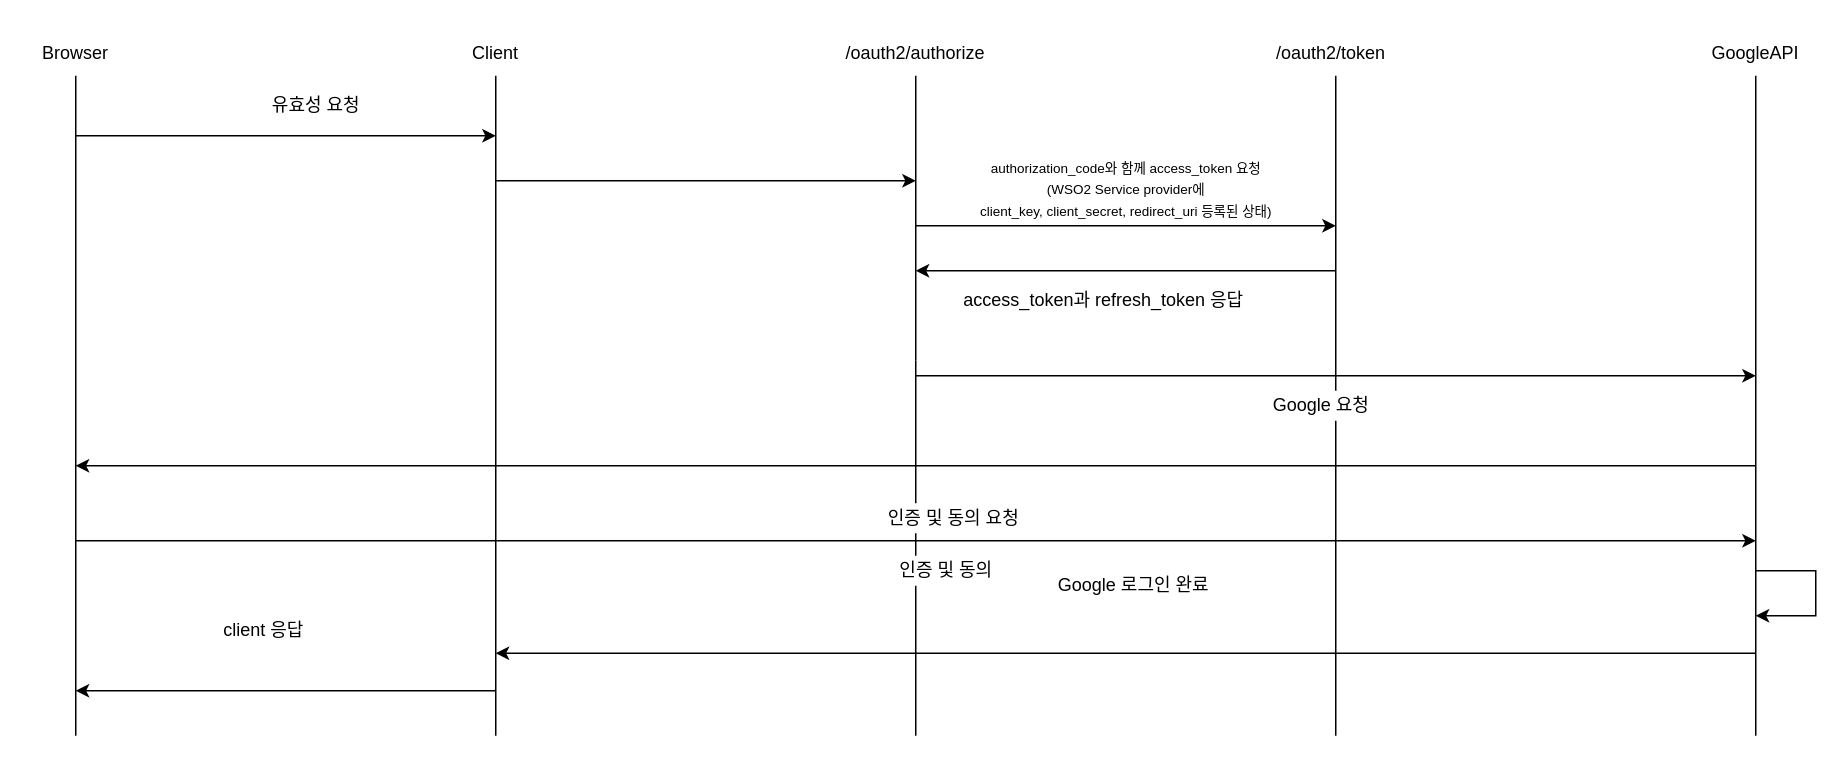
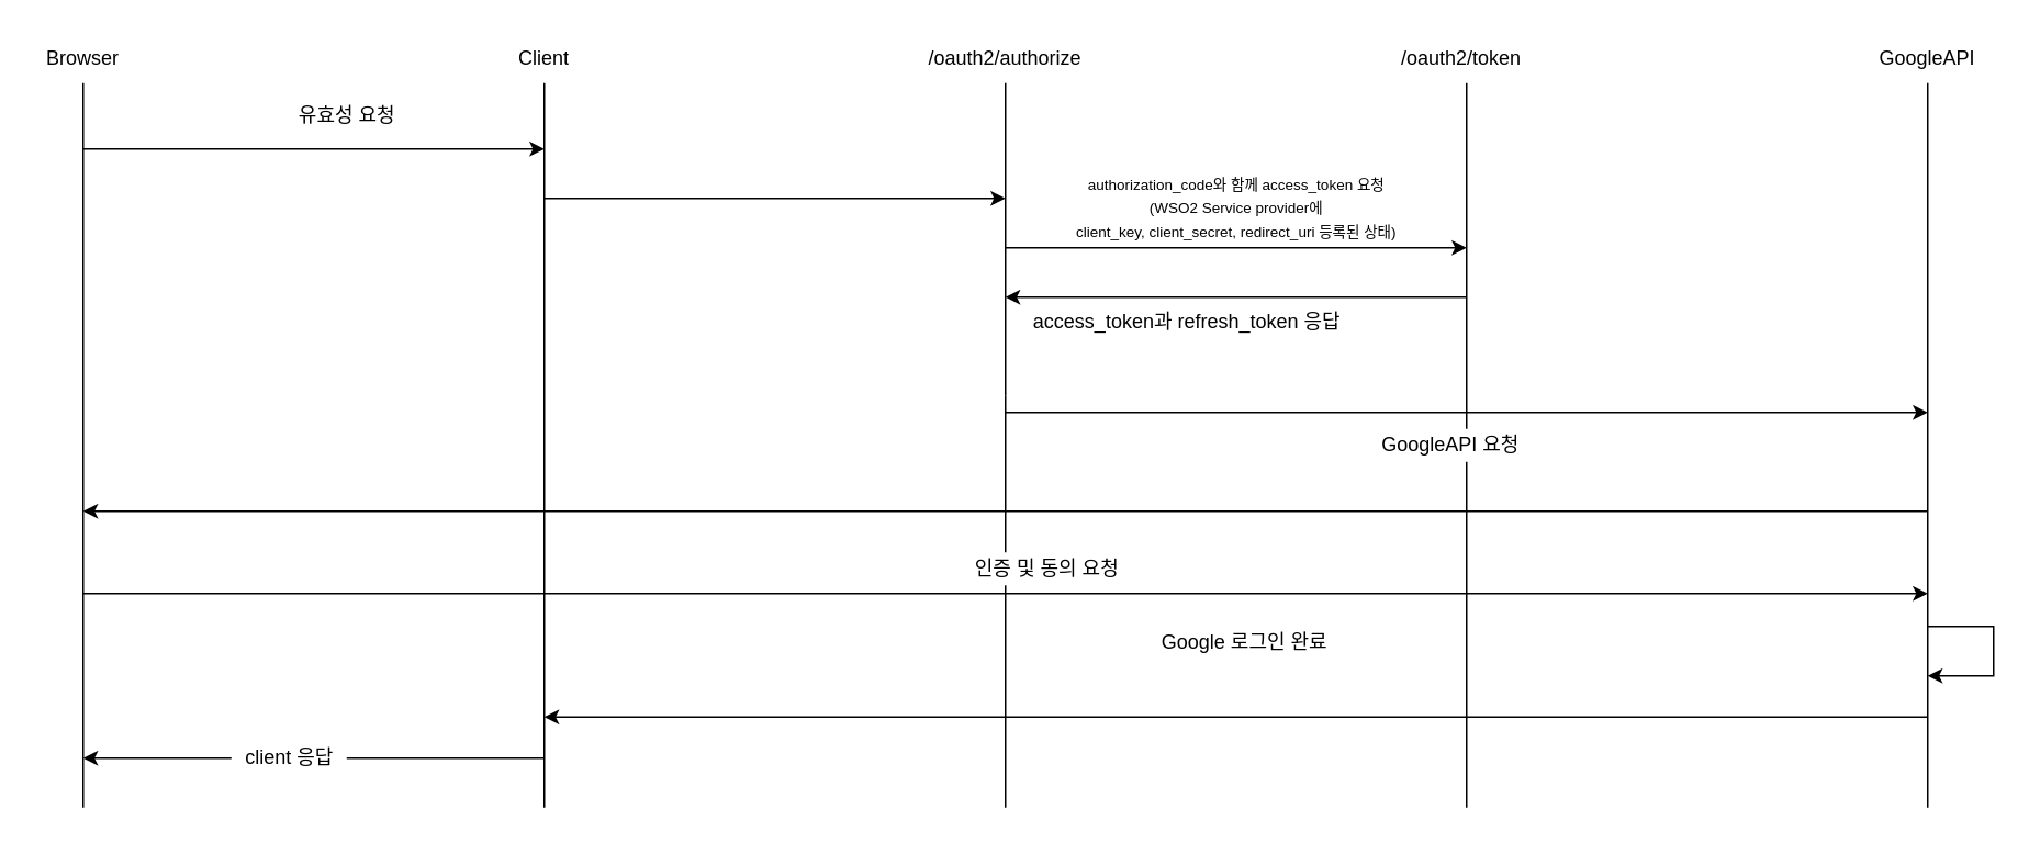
  <mxCell id="0" />
  <mxCell id="1" parent="0" />
  <mxCell id="2" value="" style="endArrow=none;html=1;rounded=0;" edge="1" parent="1"><mxGeometry width="50" height="50" relative="1" as="geometry"><mxPoint x="330" y="490" as="sourcePoint" /><mxPoint x="330" y="50" as="targetPoint" /></mxGeometry></mxCell>
  <mxCell id="3" value="" style="endArrow=none;html=1;rounded=0;startArrow=none;" edge="1" parent="1"><mxGeometry width="50" height="50" relative="1" as="geometry"><mxPoint x="610" y="240" as="sourcePoint" /><mxPoint x="610" y="50" as="targetPoint" /></mxGeometry></mxCell>
  <mxCell id="4" value="" style="endArrow=none;html=1;rounded=0;" edge="1" parent="1"><mxGeometry width="50" height="50" relative="1" as="geometry"><mxPoint x="890" y="490" as="sourcePoint" /><mxPoint x="890" y="50" as="targetPoint" /></mxGeometry></mxCell>
  <mxCell id="5" value="" style="endArrow=none;html=1;rounded=0;" edge="1" parent="1"><mxGeometry width="50" height="50" relative="1" as="geometry"><mxPoint x="50" y="490" as="sourcePoint" /><mxPoint x="50" y="50" as="targetPoint" /></mxGeometry></mxCell>
  <mxCell id="6" value="" style="endArrow=none;html=1;rounded=0;" edge="1" parent="1"><mxGeometry width="50" height="50" relative="1" as="geometry"><mxPoint x="1170" y="490" as="sourcePoint" /><mxPoint x="1170" y="50" as="targetPoint" /></mxGeometry></mxCell>
  <mxCell id="7" value="Browser" style="text;html=1;strokeColor=none;fillColor=none;align=center;verticalAlign=middle;whiteSpace=wrap;rounded=0;" vertex="1" parent="1"><mxGeometry x="20" y="20" width="60" height="30" as="geometry" /></mxCell>
  <mxCell id="8" value="Client" style="text;html=1;strokeColor=none;fillColor=none;align=center;verticalAlign=middle;whiteSpace=wrap;rounded=0;" vertex="1" parent="1"><mxGeometry x="300" y="20" width="60" height="30" as="geometry" /></mxCell>
  <mxCell id="9" value="/oauth2/authorize" style="text;html=1;strokeColor=none;fillColor=none;align=center;verticalAlign=middle;whiteSpace=wrap;rounded=0;" vertex="1" parent="1"><mxGeometry x="580" y="20" width="60" height="30" as="geometry" /></mxCell>
  <mxCell id="10" value="/oauth2/token" style="text;html=1;strokeColor=none;fillColor=none;align=center;verticalAlign=middle;whiteSpace=wrap;rounded=0;" vertex="1" parent="1"><mxGeometry x="857" y="20" width="60" height="30" as="geometry" /></mxCell>
  <mxCell id="11" value="GoogleAPI" style="text;html=1;strokeColor=none;fillColor=none;align=center;verticalAlign=middle;whiteSpace=wrap;rounded=0;" vertex="1" parent="1"><mxGeometry x="1140" y="20" width="60" height="30" as="geometry" /></mxCell>
  <mxCell id="12" value="" style="endArrow=classic;html=1;rounded=0;" edge="1" parent="1"><mxGeometry width="50" height="50" relative="1" as="geometry"><mxPoint x="50" y="90" as="sourcePoint" /><mxPoint x="330" y="90" as="targetPoint" /></mxGeometry></mxCell>
  <mxCell id="13" value="유효성 요청" style="text;html=1;align=center;verticalAlign=middle;resizable=0;points=[];autosize=1;strokeColor=none;fillColor=none;" vertex="1" parent="1"><mxGeometry x="170" y="60" width="80" height="20" as="geometry" /></mxCell>
  <mxCell id="14" value="" style="endArrow=classic;html=1;rounded=0;" edge="1" parent="1"><mxGeometry width="50" height="50" relative="1" as="geometry"><mxPoint x="330" y="120" as="sourcePoint" /><mxPoint x="610" y="120" as="targetPoint" /></mxGeometry></mxCell>
  <mxCell id="15" value="&lt;font style=&quot;font-size: 9px&quot;&gt;authorization_code와 함께 access_token 요청&lt;br&gt;(WSO2 Service provider에&lt;br&gt;client_key, client_secret, redirect_uri 등록된 상태)&lt;/font&gt;" style="text;html=1;align=center;verticalAlign=middle;resizable=0;points=[];autosize=1;strokeColor=none;fillColor=none;" vertex="1" parent="1"><mxGeometry x="630" y="100" width="240" height="50" as="geometry" /></mxCell>
  <mxCell id="16" value="" style="endArrow=classic;html=1;rounded=0;fontSize=9;" edge="1" parent="1"><mxGeometry width="50" height="50" relative="1" as="geometry"><mxPoint x="610" y="150" as="sourcePoint" /><mxPoint x="890" y="150" as="targetPoint" /></mxGeometry></mxCell>
  <mxCell id="17" value="" style="endArrow=classic;html=1;rounded=0;fontSize=9;" edge="1" parent="1"><mxGeometry width="50" height="50" relative="1" as="geometry"><mxPoint x="890" y="180" as="sourcePoint" /><mxPoint x="610" y="180" as="targetPoint" /></mxGeometry></mxCell>
- <mxCell id="18" value="&lt;font style=&quot;font-size: 12px&quot;&gt;access_token과 refresh_token 응답&lt;/font&gt;" style="text;html=1;align=center;verticalAlign=middle;resizable=0;points=[];autosize=1;strokeColor=none;fillColor=#FFFFFF;fontSize=9;" vertex="1" parent="1"><mxGeometry x="630" y="190" width="210" height="20" as="geometry" /></mxCell>
+ <mxCell id="18" value="&lt;font style=&quot;font-size: 12px&quot;&gt;access_token과 refresh_token 응답&lt;/font&gt;" style="text;html=1;align=center;verticalAlign=middle;resizable=0;points=[];autosize=1;strokeColor=none;fillColor=#FFFFFF;fontSize=9;" vertex="1" parent="1"><mxGeometry x="615" y="185" width="210" height="20" as="geometry" /></mxCell>
  <mxCell id="19" value="" style="endArrow=none;html=1;rounded=0;" edge="1" parent="1"><mxGeometry width="50" height="50" relative="1" as="geometry"><mxPoint x="610" y="490" as="sourcePoint" /><mxPoint x="610" y="240" as="targetPoint" /></mxGeometry></mxCell>
  <mxCell id="20" value="" style="endArrow=classic;html=1;rounded=0;fontSize=12;" edge="1" parent="1"><mxGeometry width="50" height="50" relative="1" as="geometry"><mxPoint x="610" y="250" as="sourcePoint" /><mxPoint x="1170" y="250" as="targetPoint" /></mxGeometry></mxCell>
- <mxCell id="21" value="Google 요청" style="text;html=1;align=center;verticalAlign=middle;resizable=0;points=[];autosize=1;strokeColor=none;fillColor=default;fontSize=12;" vertex="1" parent="1"><mxGeometry x="830" y="260" width="100" height="20" as="geometry" /></mxCell>
+ <mxCell id="21" value="GoogleAPI 요청" style="text;html=1;align=center;verticalAlign=middle;resizable=0;points=[];autosize=1;strokeColor=none;fillColor=default;fontSize=12;" vertex="1" parent="1"><mxGeometry x="830" y="260" width="100" height="20" as="geometry" /></mxCell>
  <mxCell id="22" value="" style="endArrow=classic;html=1;rounded=0;fontSize=12;" edge="1" parent="1"><mxGeometry width="50" height="50" relative="1" as="geometry"><mxPoint x="1170" y="310" as="sourcePoint" /><mxPoint x="50" y="310" as="targetPoint" /></mxGeometry></mxCell>
  <mxCell id="23" value="인증 및 동의 요청" style="text;html=1;align=center;verticalAlign=middle;resizable=0;points=[];autosize=1;strokeColor=none;fillColor=default;fontSize=12;" vertex="1" parent="1"><mxGeometry x="580" y="335" width="110" height="20" as="geometry" /></mxCell>
  <mxCell id="24" value="" style="endArrow=classic;html=1;rounded=0;fontSize=12;" edge="1" parent="1"><mxGeometry width="50" height="50" relative="1" as="geometry"><mxPoint x="50" y="360" as="sourcePoint" /><mxPoint x="1170" y="360" as="targetPoint" /></mxGeometry></mxCell>
- <mxCell id="25" value="인증 및 동의" style="text;html=1;align=center;verticalAlign=middle;resizable=0;points=[];autosize=1;strokeColor=none;fillColor=default;fontSize=12;" vertex="1" parent="1"><mxGeometry x="590" y="370" width="80" height="20" as="geometry" /></mxCell>
  <mxCell id="26" value="" style="endArrow=classic;html=1;rounded=0;fontSize=12;" edge="1" parent="1"><mxGeometry width="50" height="50" relative="1" as="geometry"><mxPoint x="1170" y="380" as="sourcePoint" /><mxPoint x="1170" y="410" as="targetPoint" /><Array as="points"><mxPoint x="1210" y="380" /><mxPoint x="1210" y="410" /></Array></mxGeometry></mxCell>
  <mxCell id="27" value="" style="endArrow=classic;html=1;rounded=0;fontSize=12;" edge="1" parent="1"><mxGeometry width="50" height="50" relative="1" as="geometry"><mxPoint x="1170" y="435" as="sourcePoint" /><mxPoint x="330" y="435" as="targetPoint" /></mxGeometry></mxCell>
  <mxCell id="28" value="Google 로그인 완료" style="text;html=1;align=center;verticalAlign=middle;resizable=0;points=[];autosize=1;strokeColor=none;fillColor=none;fontSize=12;" vertex="1" parent="1"><mxGeometry x="695" y="380" width="120" height="20" as="geometry" /></mxCell>
  <mxCell id="29" value="" style="endArrow=classic;html=1;rounded=0;fontSize=12;" edge="1" parent="1"><mxGeometry width="50" height="50" relative="1" as="geometry"><mxPoint x="330" y="460" as="sourcePoint" /><mxPoint x="50" y="460" as="targetPoint" /></mxGeometry></mxCell>
- <mxCell id="30" value="client 응답" style="text;html=1;align=center;verticalAlign=middle;resizable=0;points=[];autosize=1;strokeColor=none;fillColor=default;fontSize=12;" vertex="1" parent="1"><mxGeometry x="140" y="410" width="70" height="20" as="geometry" /></mxCell>
+ <mxCell id="30" value="client 응답" style="text;html=1;align=center;verticalAlign=middle;resizable=0;points=[];autosize=1;strokeColor=none;fillColor=default;fontSize=12;" vertex="1" parent="1"><mxGeometry x="140" y="450" width="70" height="20" as="geometry" /></mxCell>
